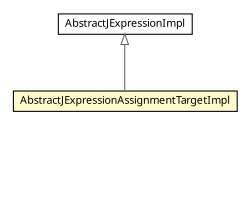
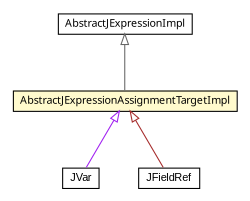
  digraph {
    nodesep=0.25
    ranksep=0.5
    node [fontcolor=black fontname=arial fontsize=10.0 shape=plaintext]
    edge [arrowtail=empty dir=back fontname=arial fontsize=10 headport=p labelfontname=arial labelfontsize=10 tailport=p]
+   n1 [label=<<table title="com.helger.jcodemodel.JVar" border="0" cellborder="1" cellspacing="0" cellpadding="2" port="p" href="./JVar.html"> 		<tr><td><table border="0" cellspacing="0" cellpadding="1"> <tr><td align="center" balign="center"> JVar </td></tr> 		</table></td></tr> 		</table>>]
+   n2 [label=<<table title="com.helger.jcodemodel.JFieldRef" border="0" cellborder="1" cellspacing="0" cellpadding="2" port="p" href="./JFieldRef.html"> 		<tr><td><table border="0" cellspacing="0" cellpadding="1"> <tr><td align="center" balign="center"> JFieldRef </td></tr> 		</table></td></tr> 		</table>>]
    n3 [label=<<table title="com.helger.jcodemodel.AbstractJExpressionAssignmentTargetImpl" border="0" cellborder="1" cellspacing="0" cellpadding="2" port="p" bgcolor="lemonChiffon" href="./AbstractJExpressionAssignmentTargetImpl.html"> 		<tr><td><table border="0" cellspacing="0" cellpadding="1"> <tr><td align="center" balign="center"><font face="ariali"> AbstractJExpressionAssignmentTargetImpl </font></td></tr> 		</table></td></tr> 		</table>>]
    n4 [label=<<table title="com.helger.jcodemodel.AbstractJExpressionImpl" border="0" cellborder="1" cellspacing="0" cellpadding="2" port="p" href="./AbstractJExpressionImpl.html"> 		<tr><td><table border="0" cellspacing="0" cellpadding="1"> <tr><td align="center" balign="center"><font face="ariali"> AbstractJExpressionImpl </font></td></tr> 		</table></td></tr> 		</table>>]
+   n3 -> n1 [color=purple]
+   n3 -> n2 [color=brown]
    n4 -> n3 [color=gray40]
  }
